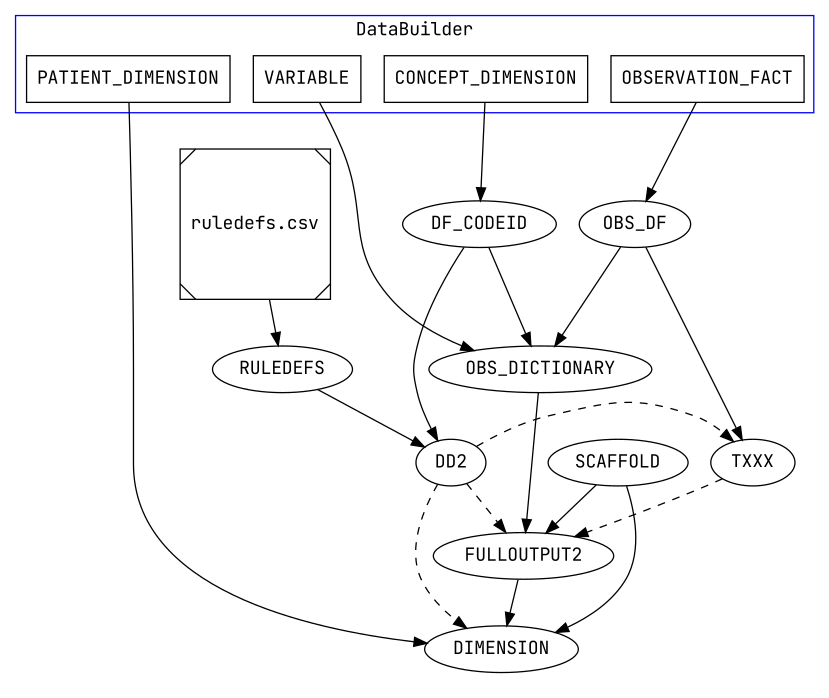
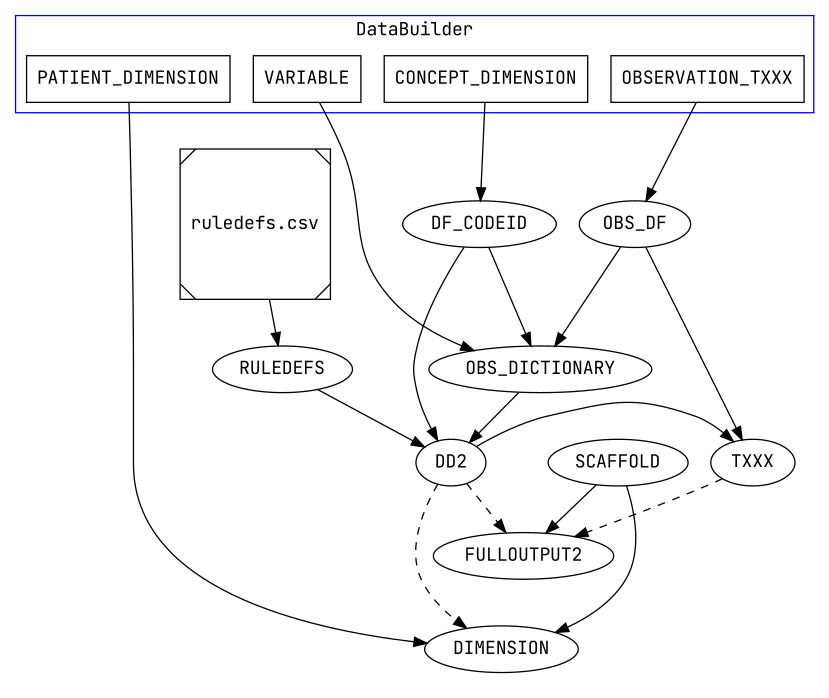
  digraph {
    fontname="JetBrains Mono"
    node [fontname="JetBrains Mono"]
    edge [fontname="JetBrains Mono"]
-   OBSERVATION_FACT [shape=rectangle]
+   OBSERVATION_FACT [shape=rectangle label=OBSERVATION_TXXX]
    CONCEPT_DIMENSION [shape=rectangle]
    PATIENT_DIMENSION [shape=rectangle]
    VARIABLE [shape=rectangle]
    SCAFFOLD
    DF_CODEID
    OBS_DF
    DD2
    n9 [label=OBS_DICTIONARY]
    FULLOUTPUT2
    n11 [label=DIMENSION]
    TXXX
    n13 [label="ruledefs.csv" shape=Msquare]
    RULEDEFS
    subgraph cluster_1 {
      color=blue
      label=DataBuilder
      OBSERVATION_FACT
      CONCEPT_DIMENSION
      PATIENT_DIMENSION
      VARIABLE
    }
    subgraph cluster_2 {
      label=DataFinisher
      style=invis
      SCAFFOLD
      DF_CODEID
      OBS_DF
      DD2
      n9
      FULLOUTPUT2
      n11
    }
    OBSERVATION_FACT -> OBS_DF
    CONCEPT_DIMENSION -> DF_CODEID
    PATIENT_DIMENSION -> n11
    VARIABLE -> n9
    SCAFFOLD -> FULLOUTPUT2
    SCAFFOLD -> n11
    DF_CODEID -> DD2
    DF_CODEID -> n9
    OBS_DF -> n9
    OBS_DF -> TXXX
    DD2 -> FULLOUTPUT2 [style=dashed]
    DD2 -> n11 [style=dashed]
-   DD2 -> TXXX [style=dashed]
-   n9 -> FULLOUTPUT2
-   FULLOUTPUT2 -> n11
+   DD2 -> TXXX [style=solid]
+   n9 -> DD2
    TXXX -> FULLOUTPUT2 [style=dashed]
    n13 -> RULEDEFS
    RULEDEFS -> DD2
  }
